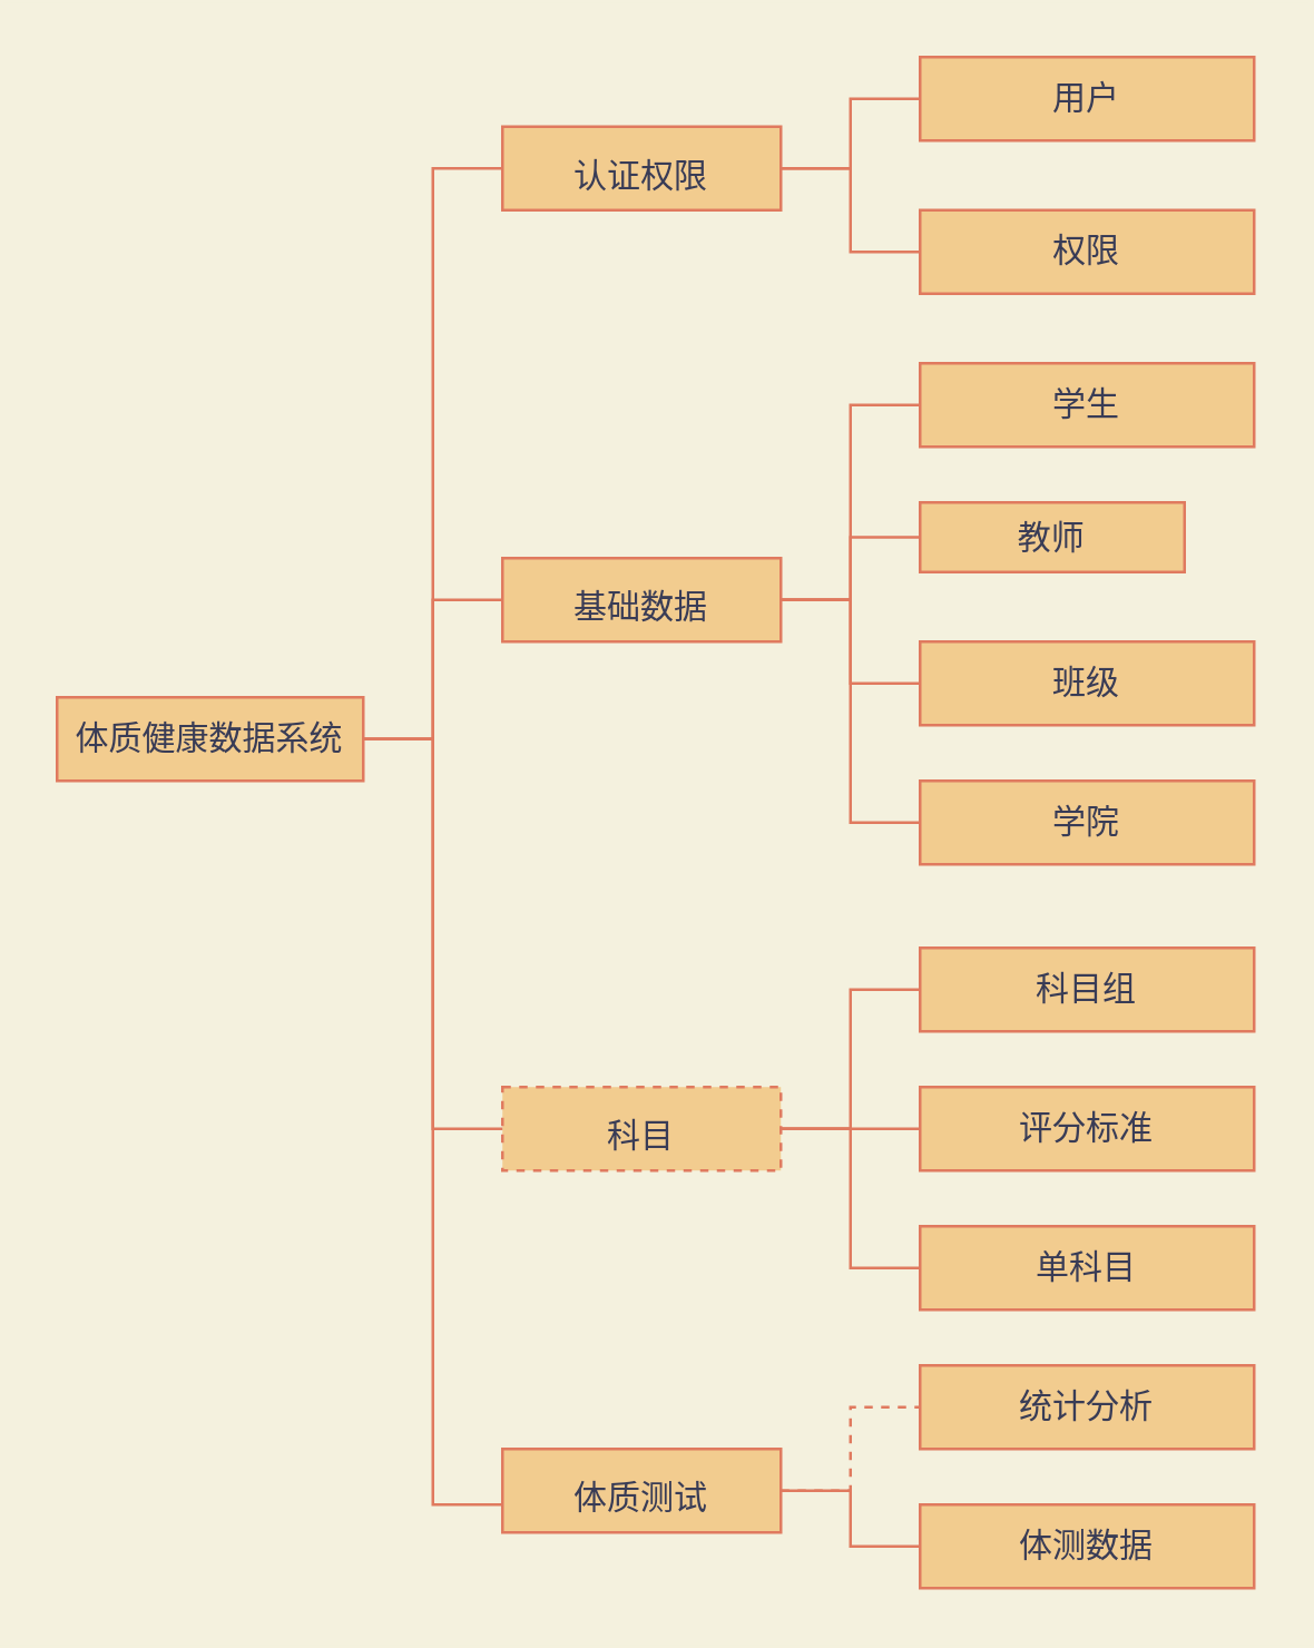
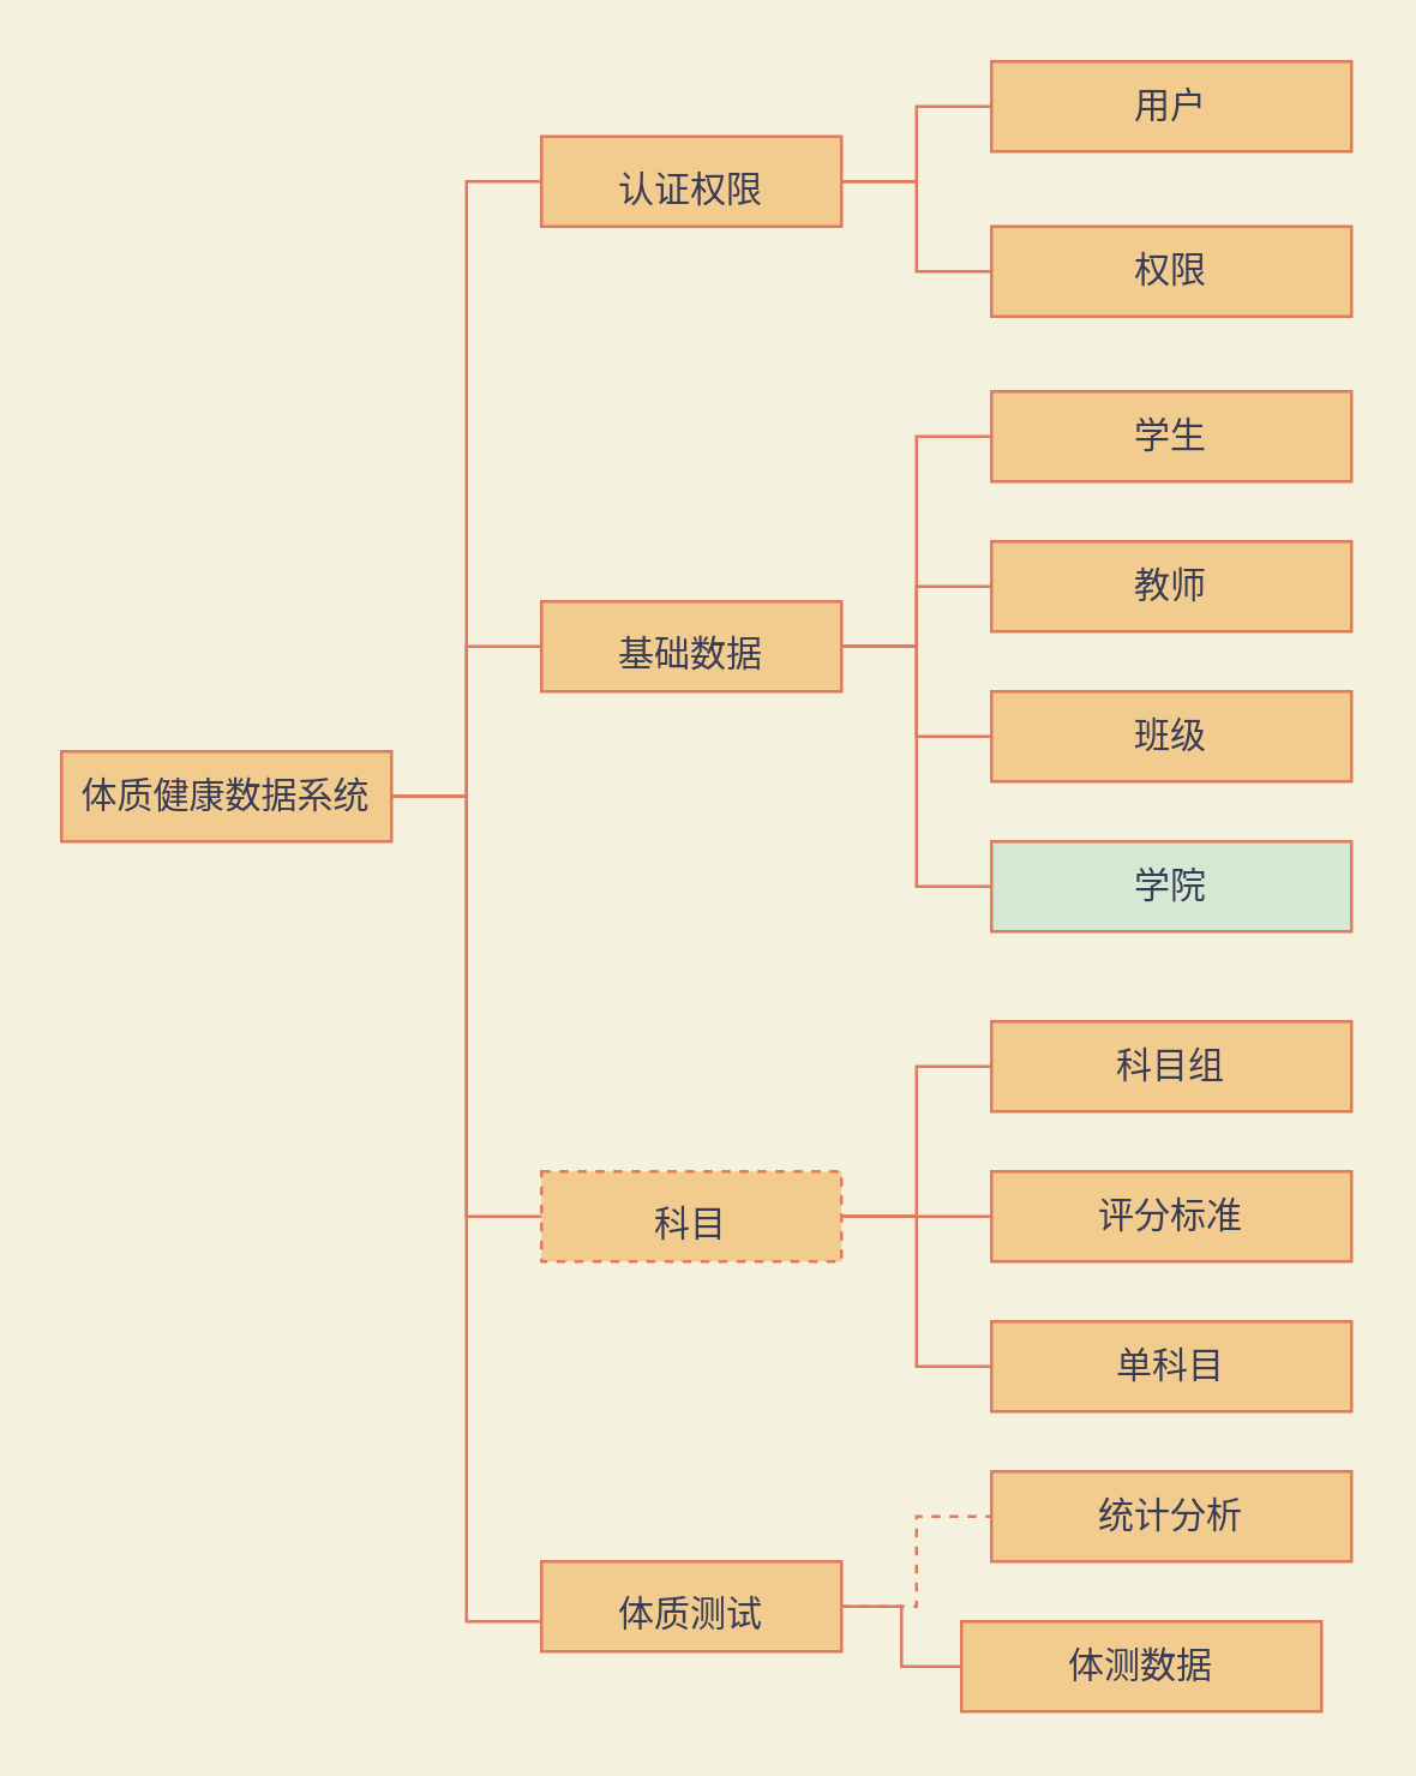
  <mxCell id="0" />
  <mxCell id="1" parent="0" />
  <mxCell id="2" value="体质健康数据系统" style="whiteSpace=wrap;html=1;fillColor=#F2CC8F;strokeColor=#E07A5F;fontColor=#393C56;" vertex="1" parent="1"><mxGeometry x="20" y="250" width="110" height="30" as="geometry" /></mxCell>
  <mxCell id="3" value="认证权限" style="whiteSpace=wrap;html=1;spacingTop=5;fillColor=#F2CC8F;strokeColor=#E07A5F;fontColor=#393C56;" vertex="1" parent="1"><mxGeometry x="180" y="45" width="100" height="30" as="geometry" /></mxCell>
  <mxCell id="4" value="" style="edgeStyle=elbowEdgeStyle;elbow=horizontal;html=1;rounded=0;endArrow=none;endFill=0;spacing=8;spacingRight=3;spacingBottom=2;spacingLeft=2;labelBackgroundColor=#F4F1DE;strokeColor=#E07A5F;fontColor=#393C56;" edge="1" parent="1" source="2" target="3"><mxGeometry relative="1" as="geometry" /></mxCell>
  <mxCell id="5" value="基础数据" style="whiteSpace=wrap;html=1;spacingTop=5;fillColor=#F2CC8F;strokeColor=#E07A5F;fontColor=#393C56;" vertex="1" parent="1"><mxGeometry x="180" y="200" width="100" height="30" as="geometry" /></mxCell>
  <mxCell id="6" value="" style="edgeStyle=elbowEdgeStyle;elbow=horizontal;html=1;rounded=0;endArrow=none;endFill=0;spacing=8;spacingRight=3;spacingBottom=2;spacingLeft=2;labelBackgroundColor=#F4F1DE;strokeColor=#E07A5F;fontColor=#393C56;" edge="1" parent="1" source="2" target="5"><mxGeometry relative="1" as="geometry" /></mxCell>
  <mxCell id="7" value="科目" style="whiteSpace=wrap;html=1;spacingTop=5;fillColor=#F2CC8F;strokeColor=#E07A5F;fontColor=#393C56;dashed=1;" vertex="1" parent="1"><mxGeometry x="180" y="390" width="100" height="30" as="geometry" /></mxCell>
  <mxCell id="8" value="体质测试" style="whiteSpace=wrap;html=1;spacingTop=5;fillColor=#F2CC8F;strokeColor=#E07A5F;fontColor=#393C56;" vertex="1" parent="1"><mxGeometry x="180" y="520" width="100" height="30" as="geometry" /></mxCell>
  <mxCell id="9" value="" style="edgeStyle=elbowEdgeStyle;elbow=horizontal;html=1;rounded=0;endArrow=none;endFill=0;spacing=8;spacingRight=3;spacingBottom=2;spacingLeft=2;labelBackgroundColor=#F4F1DE;strokeColor=#E07A5F;fontColor=#393C56;" edge="1" parent="1" source="2" target="7"><mxGeometry relative="1" as="geometry"><mxPoint x="130" y="-2673.2" as="sourcePoint" /><mxPoint x="180" y="-2713.2" as="targetPoint" /></mxGeometry></mxCell>
  <mxCell id="10" value="" style="edgeStyle=elbowEdgeStyle;elbow=horizontal;html=1;rounded=0;endArrow=none;endFill=0;spacing=8;spacingRight=3;spacingBottom=2;spacingLeft=2;labelBackgroundColor=#F4F1DE;strokeColor=#E07A5F;fontColor=#393C56;" edge="1" parent="1" source="2" target="8"><mxGeometry relative="1" as="geometry"><mxPoint x="130" y="-2673.2" as="sourcePoint" /><mxPoint x="180" y="-2633.2" as="targetPoint" /><Array as="points"><mxPoint x="155" y="540" /></Array></mxGeometry></mxCell>
  <mxCell id="11" value="用户" style="whiteSpace=wrap;html=1;fillColor=#F2CC8F;strokeColor=#E07A5F;fontColor=#393C56;" vertex="1" parent="1"><mxGeometry x="330" y="20" width="120" height="30" as="geometry" /></mxCell>
  <mxCell id="12" value="" style="edgeStyle=elbowEdgeStyle;elbow=horizontal;html=1;rounded=0;spacing=8;spacingRight=3;spacingBottom=2;spacingLeft=2;endArrow=none;endFill=0;labelBackgroundColor=#F4F1DE;strokeColor=#E07A5F;fontColor=#393C56;" edge="1" parent="1" source="3" target="11"><mxGeometry relative="1" as="geometry"><mxPoint x="280" y="-2563.2" as="sourcePoint" /><mxPoint x="330" y="-2563.2" as="targetPoint" /></mxGeometry></mxCell>
  <mxCell id="13" value="权限" style="whiteSpace=wrap;html=1;fillColor=#F2CC8F;strokeColor=#E07A5F;fontColor=#393C56;" vertex="1" parent="1"><mxGeometry x="330" y="75" width="120" height="30" as="geometry" /></mxCell>
  <mxCell id="14" value="" style="edgeStyle=elbowEdgeStyle;elbow=horizontal;html=1;rounded=0;endArrow=none;endFill=0;spacing=8;spacingRight=3;spacingBottom=2;spacingLeft=2;labelBackgroundColor=#F4F1DE;strokeColor=#E07A5F;fontColor=#393C56;" edge="1" parent="1" source="3" target="13"><mxGeometry relative="1" as="geometry"><mxPoint x="280" y="-1752" as="sourcePoint" /><mxPoint x="330" y="-1792" as="targetPoint" /></mxGeometry></mxCell>
  <mxCell id="15" value="" style="edgeStyle=elbowEdgeStyle;elbow=horizontal;html=1;rounded=0;endArrow=none;endFill=0;spacing=8;spacingRight=3;spacingBottom=2;spacingLeft=2;labelBackgroundColor=#F4F1DE;strokeColor=#E07A5F;fontColor=#393C56;" edge="1" target="16" parent="1"><mxGeometry relative="1" as="geometry"><mxPoint x="280" y="215" as="sourcePoint" /></mxGeometry></mxCell>
- <mxCell id="16" value="学院" style="whiteSpace=wrap;html=1;fillColor=#F2CC8F;strokeColor=#E07A5F;fontColor=#393C56;" vertex="1" parent="1"><mxGeometry x="330" y="280" width="120" height="30" as="geometry" /></mxCell>
+ <mxCell id="16" value="学院" style="whiteSpace=wrap;html=1;fillColor=#d5e8d4;strokeColor=#E07A5F;fontColor=#393C56;" vertex="1" parent="1"><mxGeometry x="330" y="280" width="120" height="30" as="geometry" /></mxCell>
  <mxCell id="17" value="班级" style="whiteSpace=wrap;html=1;fillColor=#F2CC8F;strokeColor=#E07A5F;fontColor=#393C56;" vertex="1" parent="1"><mxGeometry x="330" y="230" width="120" height="30" as="geometry" /></mxCell>
  <mxCell id="18" value="" style="edgeStyle=elbowEdgeStyle;elbow=horizontal;html=1;rounded=0;endArrow=none;endFill=0;spacing=8;spacingRight=3;spacingBottom=2;spacingLeft=2;labelBackgroundColor=#F4F1DE;strokeColor=#E07A5F;fontColor=#393C56;" edge="1" parent="1" target="17"><mxGeometry relative="1" as="geometry"><mxPoint x="280" y="215" as="sourcePoint" /><mxPoint x="330" y="-1514" as="targetPoint" /></mxGeometry></mxCell>
- <mxCell id="19" value="教师" style="whiteSpace=wrap;html=1;fillColor=#F2CC8F;strokeColor=#E07A5F;fontColor=#393C56;" vertex="1" parent="1"><mxGeometry x="330" y="180" width="95" height="25" as="geometry" /></mxCell>
+ <mxCell id="19" value="教师" style="whiteSpace=wrap;html=1;fillColor=#F2CC8F;strokeColor=#E07A5F;fontColor=#393C56;" vertex="1" parent="1"><mxGeometry x="330" y="180" width="120" height="30" as="geometry" /></mxCell>
  <mxCell id="20" value="" style="edgeStyle=elbowEdgeStyle;elbow=horizontal;html=1;rounded=0;endArrow=none;endFill=0;spacing=8;spacingRight=3;spacingBottom=2;spacingLeft=2;labelBackgroundColor=#F4F1DE;strokeColor=#E07A5F;fontColor=#393C56;" edge="1" parent="1" target="19"><mxGeometry relative="1" as="geometry"><mxPoint x="280" y="215" as="sourcePoint" /><mxPoint x="330" y="-1274" as="targetPoint" /></mxGeometry></mxCell>
  <mxCell id="21" value="学生" style="whiteSpace=wrap;html=1;fillColor=#F2CC8F;strokeColor=#E07A5F;fontColor=#393C56;" vertex="1" parent="1"><mxGeometry x="330" y="130" width="120" height="30" as="geometry" /></mxCell>
  <mxCell id="22" value="" style="edgeStyle=elbowEdgeStyle;elbow=horizontal;html=1;rounded=0;endArrow=none;endFill=0;spacing=8;spacingRight=3;spacingBottom=2;spacingLeft=2;labelBackgroundColor=#F4F1DE;strokeColor=#E07A5F;fontColor=#393C56;" edge="1" parent="1" target="21"><mxGeometry relative="1" as="geometry"><mxPoint x="280" y="215" as="sourcePoint" /><mxPoint x="330" y="-838" as="targetPoint" /></mxGeometry></mxCell>
  <mxCell id="23" value="" style="edgeStyle=elbowEdgeStyle;elbow=horizontal;html=1;rounded=0;endArrow=none;endFill=0;spacing=8;spacingRight=3;spacingBottom=2;spacingLeft=2;labelBackgroundColor=#F4F1DE;strokeColor=#E07A5F;fontColor=#393C56;" edge="1" target="24" source="7" parent="1"><mxGeometry relative="1" as="geometry"><mxPoint x="150" y="-458" as="sourcePoint" /><mxPoint x="180" y="-2713.2" as="targetPoint" /></mxGeometry></mxCell>
  <mxCell id="24" value="单科目" style="whiteSpace=wrap;html=1;fillColor=#F2CC8F;strokeColor=#E07A5F;fontColor=#393C56;" vertex="1" parent="1"><mxGeometry x="330" y="440" width="120" height="30" as="geometry" /></mxCell>
  <mxCell id="25" value="评分标准" style="whiteSpace=wrap;html=1;fillColor=#F2CC8F;strokeColor=#E07A5F;fontColor=#393C56;" vertex="1" parent="1"><mxGeometry x="330" y="390" width="120" height="30" as="geometry" /></mxCell>
  <mxCell id="26" value="" style="edgeStyle=elbowEdgeStyle;elbow=horizontal;html=1;rounded=0;endArrow=none;endFill=0;spacing=8;spacingRight=3;spacingBottom=2;spacingLeft=2;labelBackgroundColor=#F4F1DE;strokeColor=#E07A5F;fontColor=#393C56;" edge="1" parent="1" source="7" target="25"><mxGeometry relative="1" as="geometry"><mxPoint x="280" y="-358" as="sourcePoint" /><mxPoint x="330" y="-358" as="targetPoint" /></mxGeometry></mxCell>
  <mxCell id="27" value="科目组" style="whiteSpace=wrap;html=1;fillColor=#F2CC8F;strokeColor=#E07A5F;fontColor=#393C56;" vertex="1" parent="1"><mxGeometry x="330" y="340" width="120" height="30" as="geometry" /></mxCell>
  <mxCell id="28" value="" style="edgeStyle=elbowEdgeStyle;elbow=horizontal;html=1;rounded=0;endArrow=none;endFill=0;spacing=8;spacingRight=3;spacingBottom=2;spacingLeft=2;labelBackgroundColor=#F4F1DE;strokeColor=#E07A5F;fontColor=#393C56;" edge="1" parent="1" source="7" target="27"><mxGeometry relative="1" as="geometry"><mxPoint x="280" y="42" as="sourcePoint" /><mxPoint x="330" y="2" as="targetPoint" /></mxGeometry></mxCell>
  <mxCell id="29" value="" style="edgeStyle=elbowEdgeStyle;elbow=horizontal;html=1;rounded=0;endArrow=none;endFill=0;spacing=8;spacingRight=3;spacingBottom=2;spacingLeft=2;labelBackgroundColor=#F4F1DE;strokeColor=#E07A5F;fontColor=#393C56;" edge="1" target="30" source="8" parent="1"><mxGeometry relative="1" as="geometry"><mxPoint x="314" y="280" as="sourcePoint" /><mxPoint x="180" y="-2633.2" as="targetPoint" /></mxGeometry></mxCell>
- <mxCell id="30" value="体测数据" style="whiteSpace=wrap;html=1;fillColor=#F2CC8F;strokeColor=#E07A5F;fontColor=#393C56;" vertex="1" parent="1"><mxGeometry x="330" y="540" width="120" height="30" as="geometry" /></mxCell>
+ <mxCell id="30" value="体测数据" style="whiteSpace=wrap;html=1;fillColor=#F2CC8F;strokeColor=#E07A5F;fontColor=#393C56;" vertex="1" parent="1"><mxGeometry x="320" y="540" width="120" height="30" as="geometry" /></mxCell>
  <mxCell id="31" value="统计分析" style="whiteSpace=wrap;html=1;fillColor=#F2CC8F;strokeColor=#E07A5F;fontColor=#393C56;" vertex="1" parent="1"><mxGeometry x="330" y="490" width="120" height="30" as="geometry" /></mxCell>
  <mxCell id="32" value="" style="edgeStyle=elbowEdgeStyle;elbow=horizontal;html=1;rounded=0;endArrow=none;endFill=0;spacing=8;spacingRight=3;spacingBottom=2;spacingLeft=2;labelBackgroundColor=#F4F1DE;strokeColor=#E07A5F;fontColor=#393C56;dashed=1;" edge="1" parent="1" source="8" target="31"><mxGeometry relative="1" as="geometry"><mxPoint x="280" y="610" as="sourcePoint" /><mxPoint x="330" y="610" as="targetPoint" /></mxGeometry></mxCell>
